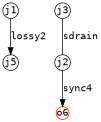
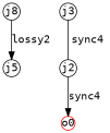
  digraph {
    fontname="DejaVu Sans Mono"
    node [color=black fixedsize=true fontname="DejaVu Sans Mono" shape=circle]
    edge [fontname="DejaVu Sans Mono"]
-   j1 [width=0.3]
+   j1 [width=0.3 label=j8]
    j5 [width=0.3]
-   o6 [color=red width=0.25]
+   o6 [color=red width=0.25 label=o0]
    j2 [width=0.3]
    j3 [width=0.3]
    j1 -> j5 [label=lossy2]
    j2 -> o6 [label=sync4]
-   j3 -> j2 [dir=none label=sdrain]
+   j3 -> j2 [dir=none label=sync4]
  }
